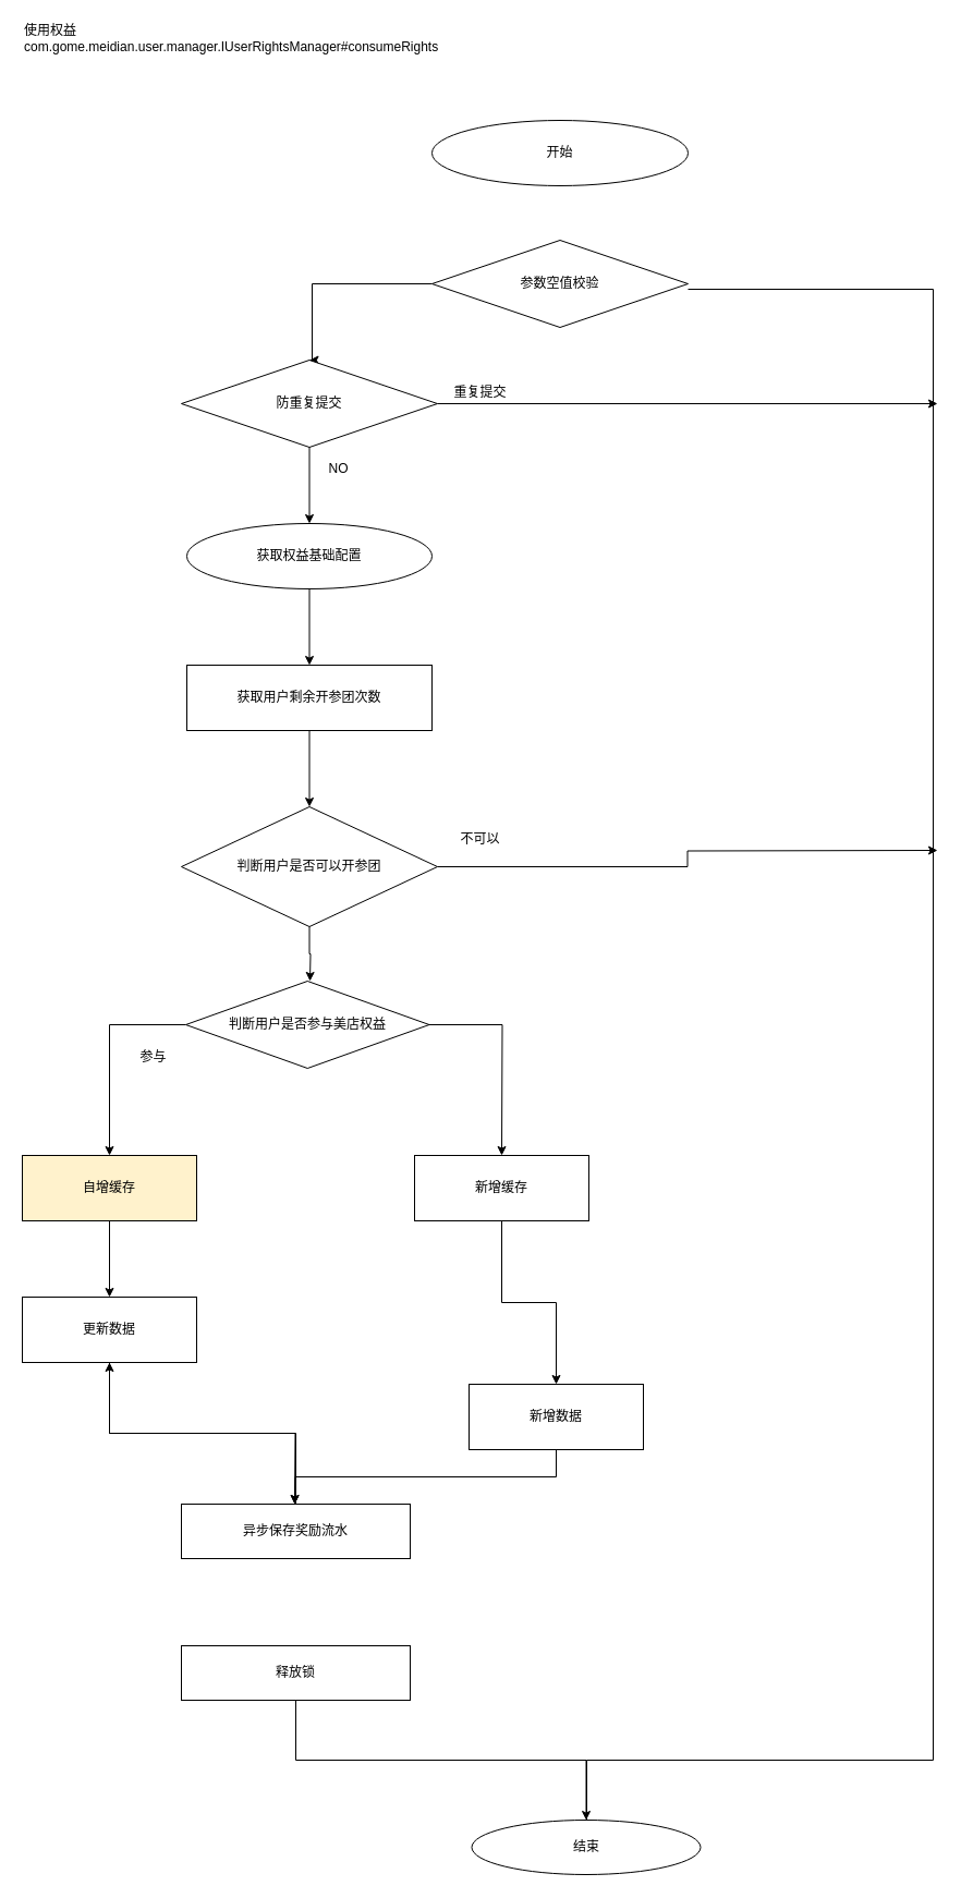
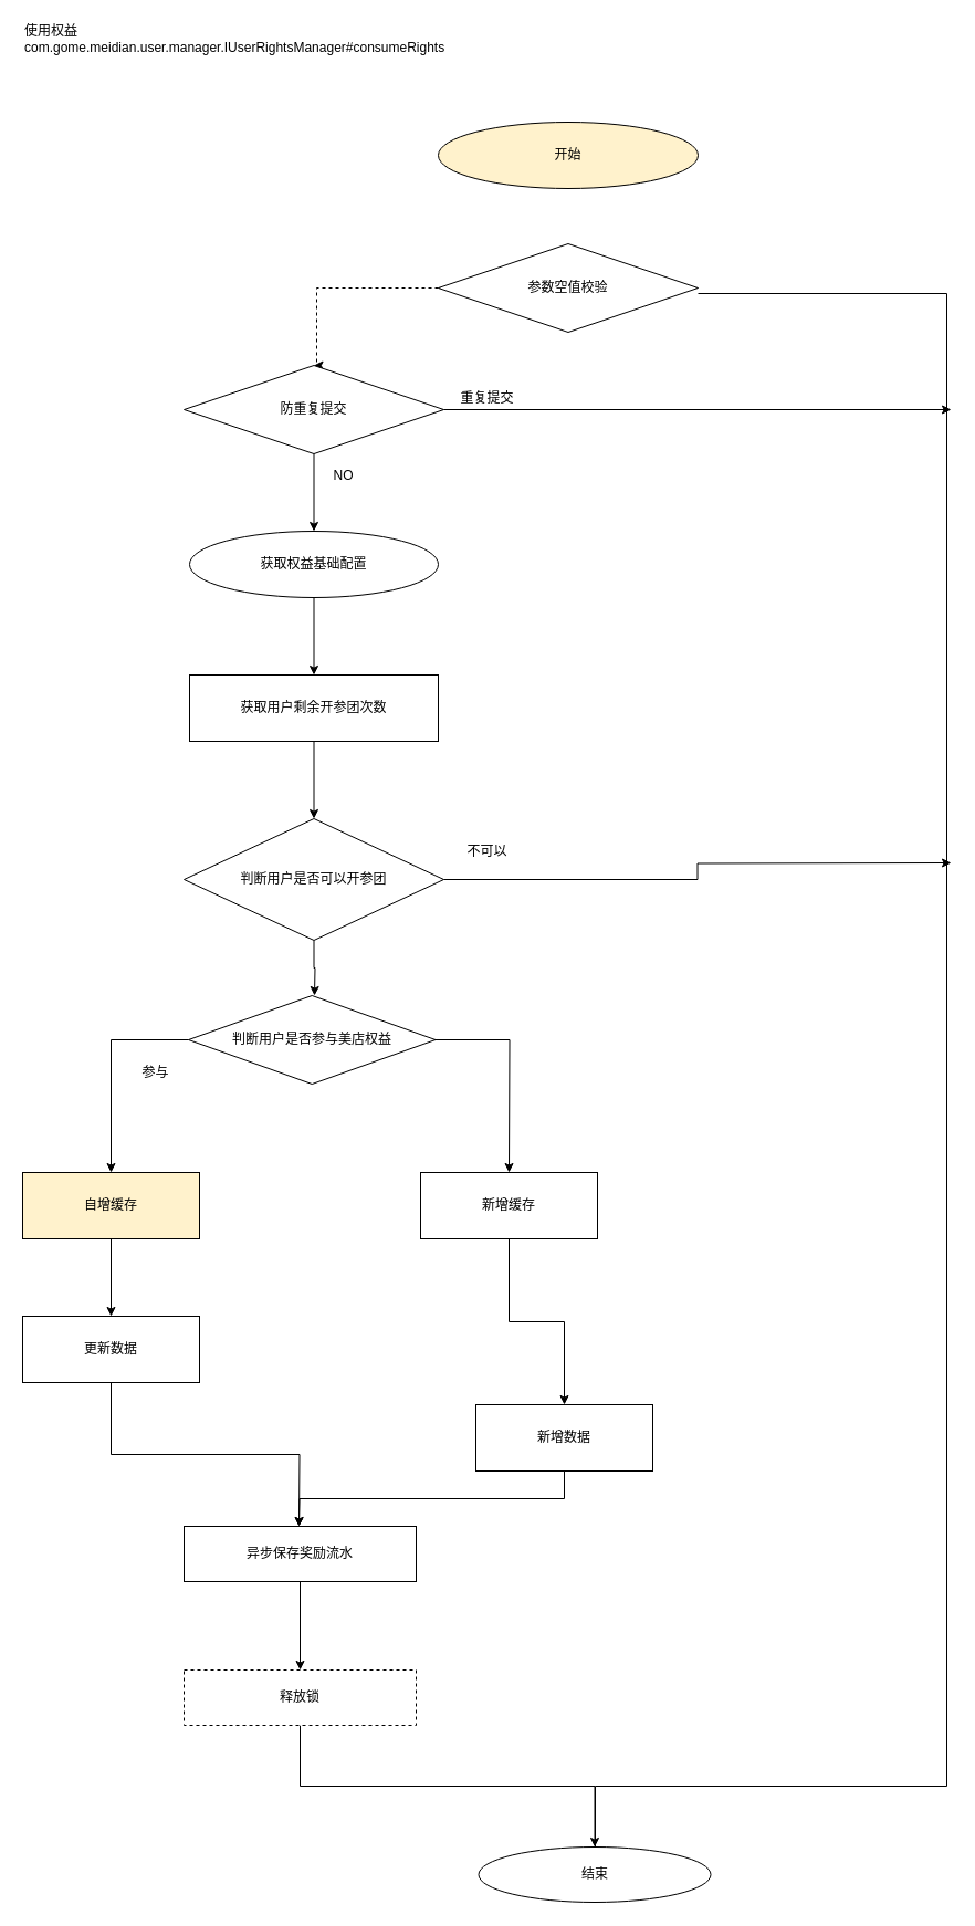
  <mxCell id="0" />
  <mxCell id="1" parent="0" />
- <mxCell id="2" value="开始" style="ellipse;whiteSpace=wrap;html=1;" parent="1" vertex="1"><mxGeometry x="396" y="110" width="235" height="60" as="geometry" /></mxCell>
+ <mxCell id="2" value="开始" style="ellipse;whiteSpace=wrap;html=1;fillColor=#fff2cc;" parent="1" vertex="1"><mxGeometry x="396" y="110" width="235" height="60" as="geometry" /></mxCell>
  <mxCell id="3" value="使用权益&lt;br&gt;com.gome.meidian.user.manager.IUserRightsManager#consumeRights" style="text;html=1;strokeColor=none;fillColor=none;align=left;verticalAlign=middle;whiteSpace=wrap;rounded=0;" parent="1" vertex="1"><mxGeometry x="20" y="20" width="115" height="30" as="geometry" /></mxCell>
- <mxCell id="4" value="" style="edgeStyle=orthogonalEdgeStyle;rounded=0;orthogonalLoop=1;jettySize=auto;html=1;entryX=0.5;entryY=0;entryDx=0;entryDy=0;" parent="1" source="6" target="9" edge="1"><mxGeometry relative="1" as="geometry"><mxPoint x="286" y="340" as="targetPoint" /><Array as="points"><mxPoint x="286" y="260" /></Array></mxGeometry></mxCell>
+ <mxCell id="4" value="" style="edgeStyle=orthogonalEdgeStyle;rounded=0;orthogonalLoop=1;jettySize=auto;html=1;entryX=0.5;entryY=0;entryDx=0;entryDy=0;dashed=1;" parent="1" source="6" target="9" edge="1"><mxGeometry relative="1" as="geometry"><mxPoint x="286" y="340" as="targetPoint" /><Array as="points"><mxPoint x="286" y="260" /></Array></mxGeometry></mxCell>
  <mxCell id="5" style="edgeStyle=orthogonalEdgeStyle;rounded=0;orthogonalLoop=1;jettySize=auto;html=1;exitX=1;exitY=0.5;exitDx=0;exitDy=0;entryX=0.533;entryY=0;entryDx=0;entryDy=0;entryPerimeter=0;" parent="1" edge="1"><mxGeometry relative="1" as="geometry"><Array as="points"><mxPoint x="856" y="265" /><mxPoint x="856" y="1615" /><mxPoint x="538" y="1615" /><mxPoint x="538" y="1675" /></Array><mxPoint x="631" y="265" as="sourcePoint" /><mxPoint x="544" y="1675" as="targetPoint" /></mxGeometry></mxCell>
  <mxCell id="6" value="参数空值校验" style="rhombus;whiteSpace=wrap;html=1;" parent="1" vertex="1"><mxGeometry x="396" y="220" width="235" height="80" as="geometry" /></mxCell>
  <mxCell id="7" style="edgeStyle=orthogonalEdgeStyle;rounded=0;orthogonalLoop=1;jettySize=auto;html=1;exitX=0.5;exitY=1;exitDx=0;exitDy=0;" parent="1" source="9" target="12" edge="1"><mxGeometry relative="1" as="geometry" /></mxCell>
  <mxCell id="8" style="edgeStyle=orthogonalEdgeStyle;rounded=0;orthogonalLoop=1;jettySize=auto;html=1;exitX=1;exitY=0.5;exitDx=0;exitDy=0;" parent="1" source="9" edge="1"><mxGeometry relative="1" as="geometry"><mxPoint x="860" y="370" as="targetPoint" /></mxGeometry></mxCell>
  <mxCell id="9" value="防重复提交" style="rhombus;whiteSpace=wrap;html=1;" parent="1" vertex="1"><mxGeometry x="166" y="330" width="235" height="80" as="geometry" /></mxCell>
  <mxCell id="10" value="结束" style="ellipse;whiteSpace=wrap;html=1;" parent="1" vertex="1"><mxGeometry x="432.5" y="1670" width="210" height="50" as="geometry" /></mxCell>
  <mxCell id="11" value="" style="edgeStyle=orthogonalEdgeStyle;rounded=0;orthogonalLoop=1;jettySize=auto;html=1;" edge="1" parent="1" source="12" target="14"><mxGeometry relative="1" as="geometry" /></mxCell>
  <mxCell id="12" value="获取权益基础配置" style="ellipse;whiteSpace=wrap;html=1;" parent="1" vertex="1"><mxGeometry x="171" y="480" width="225" height="60" as="geometry" /></mxCell>
  <mxCell id="13" style="edgeStyle=orthogonalEdgeStyle;rounded=0;orthogonalLoop=1;jettySize=auto;html=1;exitX=0.5;exitY=1;exitDx=0;exitDy=0;entryX=0.5;entryY=0;entryDx=0;entryDy=0;" edge="1" parent="1" source="14" target="17"><mxGeometry relative="1" as="geometry" /></mxCell>
  <mxCell id="14" value="获取用户剩余开参团次数" style="rounded=0;whiteSpace=wrap;html=1;" vertex="1" parent="1"><mxGeometry x="171" y="610" width="225" height="60" as="geometry" /></mxCell>
  <mxCell id="15" style="edgeStyle=orthogonalEdgeStyle;rounded=0;orthogonalLoop=1;jettySize=auto;html=1;" edge="1" parent="1" source="17"><mxGeometry relative="1" as="geometry"><mxPoint x="860" y="780" as="targetPoint" /></mxGeometry></mxCell>
  <mxCell id="16" style="edgeStyle=orthogonalEdgeStyle;rounded=0;orthogonalLoop=1;jettySize=auto;html=1;exitX=0.5;exitY=1;exitDx=0;exitDy=0;entryX=0.5;entryY=0;entryDx=0;entryDy=0;" edge="1" parent="1" source="17"><mxGeometry relative="1" as="geometry"><mxPoint x="284" y="900" as="targetPoint" /></mxGeometry></mxCell>
  <mxCell id="17" value="判断用户是否可以开参团" style="rhombus;whiteSpace=wrap;html=1;" parent="1" vertex="1"><mxGeometry x="166" y="740" width="235" height="110" as="geometry" /></mxCell>
- <mxCell id="18" value="" style="edgeStyle=orthogonalEdgeStyle;rounded=0;orthogonalLoop=1;jettySize=auto;html=1;" edge="1" parent="1" source="19" target="34"><mxGeometry relative="1" as="geometry" /></mxCell>
+ <mxCell id="18" value="" style="edgeStyle=orthogonalEdgeStyle;rounded=0;orthogonalLoop=1;jettySize=auto;html=1;" edge="1" parent="1" source="19" target="21"><mxGeometry relative="1" as="geometry" /></mxCell>
  <mxCell id="19" value="异步保存奖励流水" style="rounded=0;whiteSpace=wrap;html=1;" parent="1" vertex="1"><mxGeometry x="166" y="1380" width="210" height="50" as="geometry" /></mxCell>
  <mxCell id="20" style="edgeStyle=orthogonalEdgeStyle;rounded=0;orthogonalLoop=1;jettySize=auto;html=1;exitX=0.5;exitY=1;exitDx=0;exitDy=0;entryX=0.5;entryY=0;entryDx=0;entryDy=0;" edge="1" parent="1" source="21" target="10"><mxGeometry relative="1" as="geometry" /></mxCell>
- <mxCell id="21" value="释放锁" style="rounded=0;whiteSpace=wrap;html=1;" vertex="1" parent="1"><mxGeometry x="166" y="1510" width="210" height="50" as="geometry" /></mxCell>
+ <mxCell id="21" value="释放锁" style="rounded=0;whiteSpace=wrap;html=1;dashed=1;" vertex="1" parent="1"><mxGeometry x="166" y="1510" width="210" height="50" as="geometry" /></mxCell>
  <mxCell id="22" value="重复提交" style="text;html=1;align=center;verticalAlign=middle;resizable=0;points=[];autosize=1;" parent="1" vertex="1"><mxGeometry x="410" y="350" width="60" height="20" as="geometry" /></mxCell>
  <mxCell id="23" value="NO" style="text;html=1;align=center;verticalAlign=middle;resizable=0;points=[];autosize=1;" parent="1" vertex="1"><mxGeometry x="295" y="420" width="30" height="20" as="geometry" /></mxCell>
  <mxCell id="24" style="edgeStyle=orthogonalEdgeStyle;rounded=0;orthogonalLoop=1;jettySize=auto;html=1;exitX=0;exitY=0.5;exitDx=0;exitDy=0;" edge="1" parent="1" source="26" target="28"><mxGeometry relative="1" as="geometry" /></mxCell>
  <mxCell id="25" style="edgeStyle=orthogonalEdgeStyle;rounded=0;orthogonalLoop=1;jettySize=auto;html=1;exitX=1;exitY=0.5;exitDx=0;exitDy=0;" edge="1" parent="1" source="26"><mxGeometry relative="1" as="geometry"><mxPoint x="460" y="1060" as="targetPoint" /></mxGeometry></mxCell>
  <mxCell id="26" value="判断用户是否参与美店权益" style="rhombus;whiteSpace=wrap;html=1;" vertex="1" parent="1"><mxGeometry x="170" y="900" width="223.5" height="80" as="geometry" /></mxCell>
  <mxCell id="27" value="" style="edgeStyle=orthogonalEdgeStyle;rounded=0;orthogonalLoop=1;jettySize=auto;html=1;" edge="1" parent="1" source="28" target="34"><mxGeometry relative="1" as="geometry" /></mxCell>
  <mxCell id="28" value="自增缓存" style="rounded=0;whiteSpace=wrap;html=1;fillColor=#fff2cc;" vertex="1" parent="1"><mxGeometry x="20" y="1060" width="160" height="60" as="geometry" /></mxCell>
  <mxCell id="29" value="参与" style="text;html=1;align=center;verticalAlign=middle;resizable=0;points=[];autosize=1;" vertex="1" parent="1"><mxGeometry x="120" y="960" width="40" height="20" as="geometry" /></mxCell>
  <mxCell id="30" value="不可以" style="text;html=1;align=center;verticalAlign=middle;resizable=0;points=[];autosize=1;" vertex="1" parent="1"><mxGeometry x="415" y="760" width="50" height="20" as="geometry" /></mxCell>
  <mxCell id="31" value="" style="edgeStyle=orthogonalEdgeStyle;rounded=0;orthogonalLoop=1;jettySize=auto;html=1;" edge="1" parent="1" source="32" target="36"><mxGeometry relative="1" as="geometry" /></mxCell>
  <mxCell id="32" value="新增缓存" style="rounded=0;whiteSpace=wrap;html=1;" vertex="1" parent="1"><mxGeometry x="380" y="1060" width="160" height="60" as="geometry" /></mxCell>
  <mxCell id="33" style="edgeStyle=orthogonalEdgeStyle;rounded=0;orthogonalLoop=1;jettySize=auto;html=1;exitX=0.5;exitY=1;exitDx=0;exitDy=0;" edge="1" parent="1" source="34"><mxGeometry relative="1" as="geometry"><mxPoint x="270" y="1380" as="targetPoint" /></mxGeometry></mxCell>
  <mxCell id="34" value="更新数据" style="rounded=0;whiteSpace=wrap;html=1;" vertex="1" parent="1"><mxGeometry x="20" y="1190" width="160" height="60" as="geometry" /></mxCell>
  <mxCell id="35" style="edgeStyle=orthogonalEdgeStyle;rounded=0;orthogonalLoop=1;jettySize=auto;html=1;exitX=0.5;exitY=1;exitDx=0;exitDy=0;" edge="1" parent="1" source="36"><mxGeometry relative="1" as="geometry"><mxPoint x="270" y="1380" as="targetPoint" /></mxGeometry></mxCell>
  <mxCell id="36" value="新增数据" style="rounded=0;whiteSpace=wrap;html=1;" vertex="1" parent="1"><mxGeometry x="430" y="1270" width="160" height="60" as="geometry" /></mxCell>
